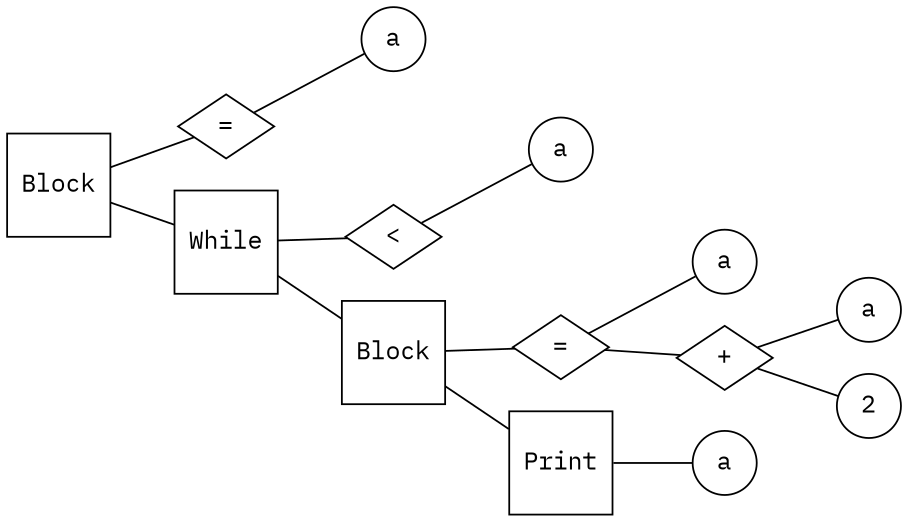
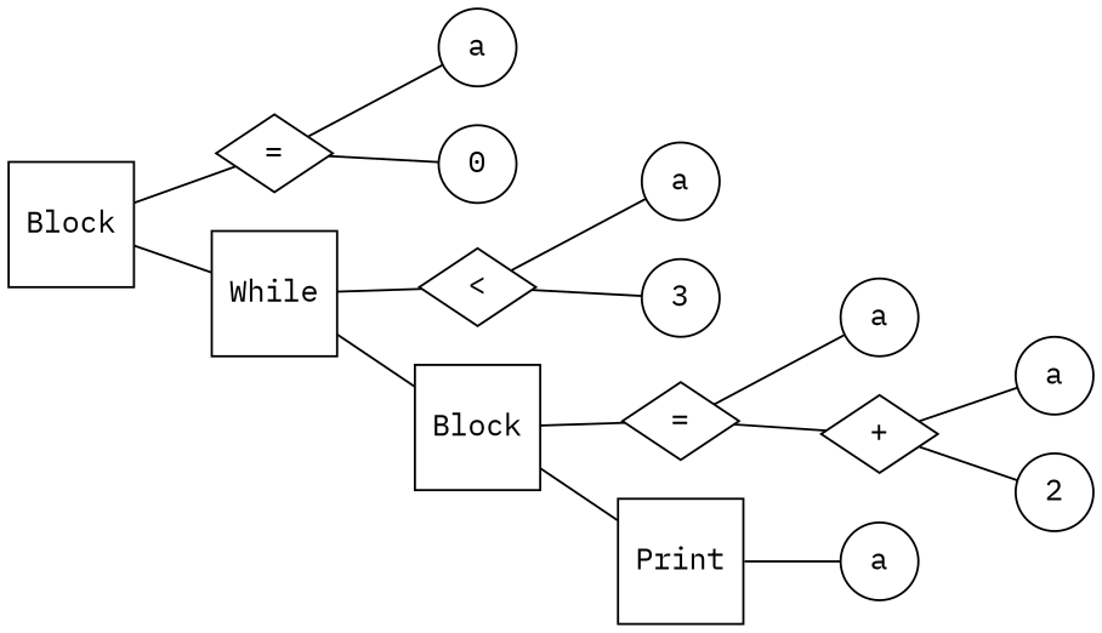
  graph {
    fontname="IBM Plex Mono"
    rankdir=LR
    node [fontname="IBM Plex Mono" shape=circle]
    edge [fontname="IBM Plex Mono"]
    n1 [label=Block shape=square]
    n2 [label="=" shape=diamond]
    n3 [label=While shape=square]
    n4 [label=a]
+   n5 [label=0]
    n6 [label="<" shape=diamond]
    n7 [label=Block shape=square]
    n8 [label=a]
+   n9 [label=3]
    n10 [label="=" shape=diamond]
    n11 [label=Print shape=square]
    n12 [label=a]
    n13 [label="+" shape=diamond]
    n14 [label=a]
    n15 [label=a]
    n16 [label=2]
    n1 -- n2
    n1 -- n3
    n2 -- n4
+   n2 -- n5
    n3 -- n6
    n3 -- n7
    n6 -- n8
+   n6 -- n9
    n7 -- n10
    n7 -- n11
    n10 -- n12
    n10 -- n13
    n11 -- n14
    n13 -- n15
    n13 -- n16
  }
